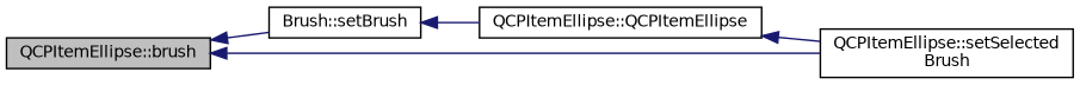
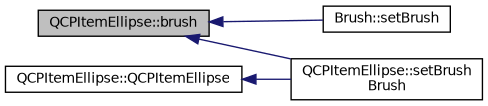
  digraph {
    rankdir=LR
    node [color=black fillcolor=white fontname=Helvetica fontsize=10 shape=record style=filled]
    edge [color=midnightblue dir=back fontname=Helvetica fontsize=10 labelfontname=Helvetica labelfontsize=10 style=solid]
    n1 [fillcolor=grey75 fontcolor=black height=0.2 label="QCPItemEllipse::brush" width=0.4]
    n2 [height=0.2 label="Brush::setBrush" width=0.4]
-   n3 [height=0.2 label="QCPItemEllipse::setSelected\lBrush" width=0.4]
+   n3 [height=0.2 label="QCPItemEllipse::setBrush\lBrush" width=0.4]
    n4 [height=0.2 label="QCPItemEllipse::QCPItemEllipse" width=0.4]
    n1 -> n2
    n1 -> n3
-   n2 -> n4
    n4 -> n3
  }
